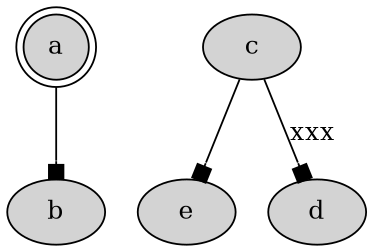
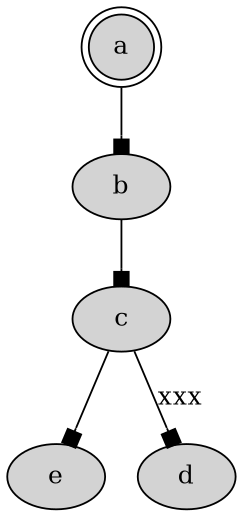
  digraph {
    node [fillcolor=lightgrey style=filled]
    edge [arrowhead=box]
    a [shape=doublecircle style="fill,filled"]
    b
    c
    e
    d
    a -> b
+   b -> c
    c -> e
    c -> d [label=xxx]
  }
